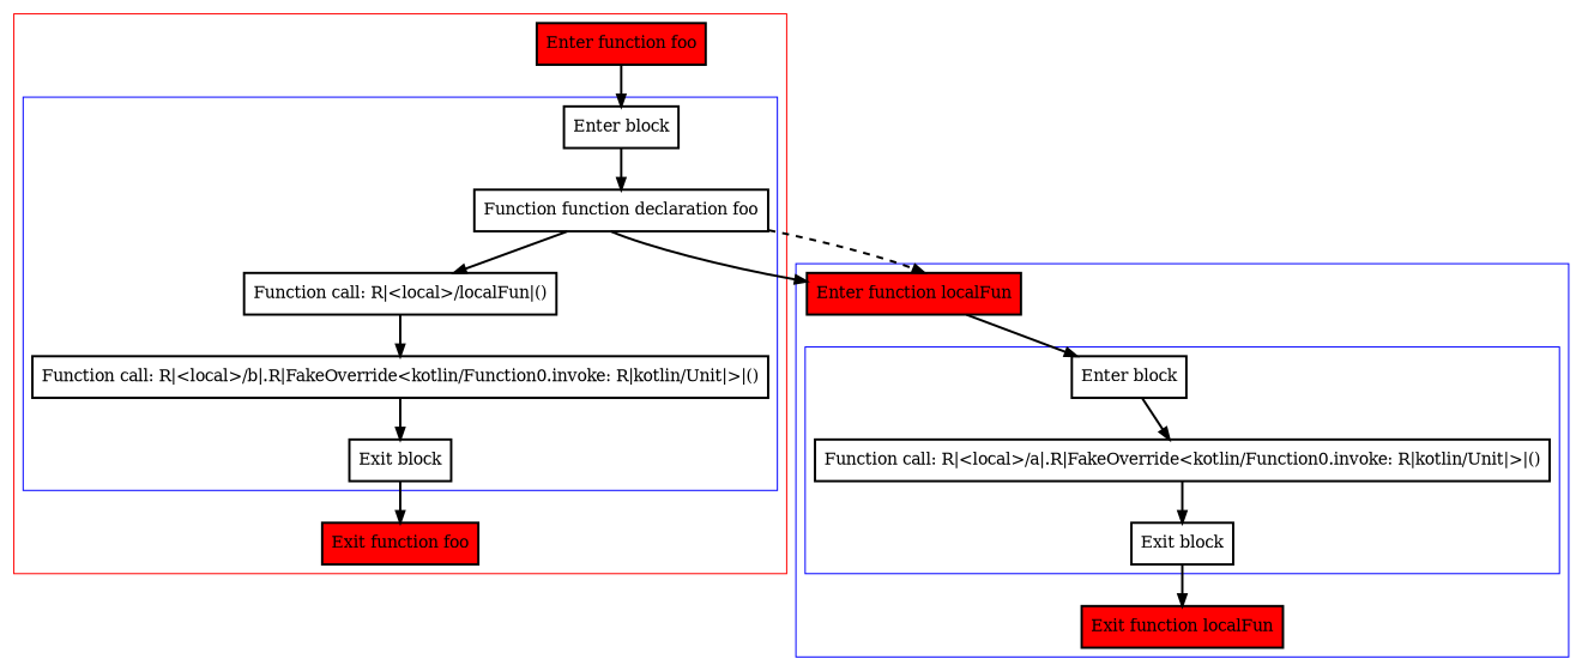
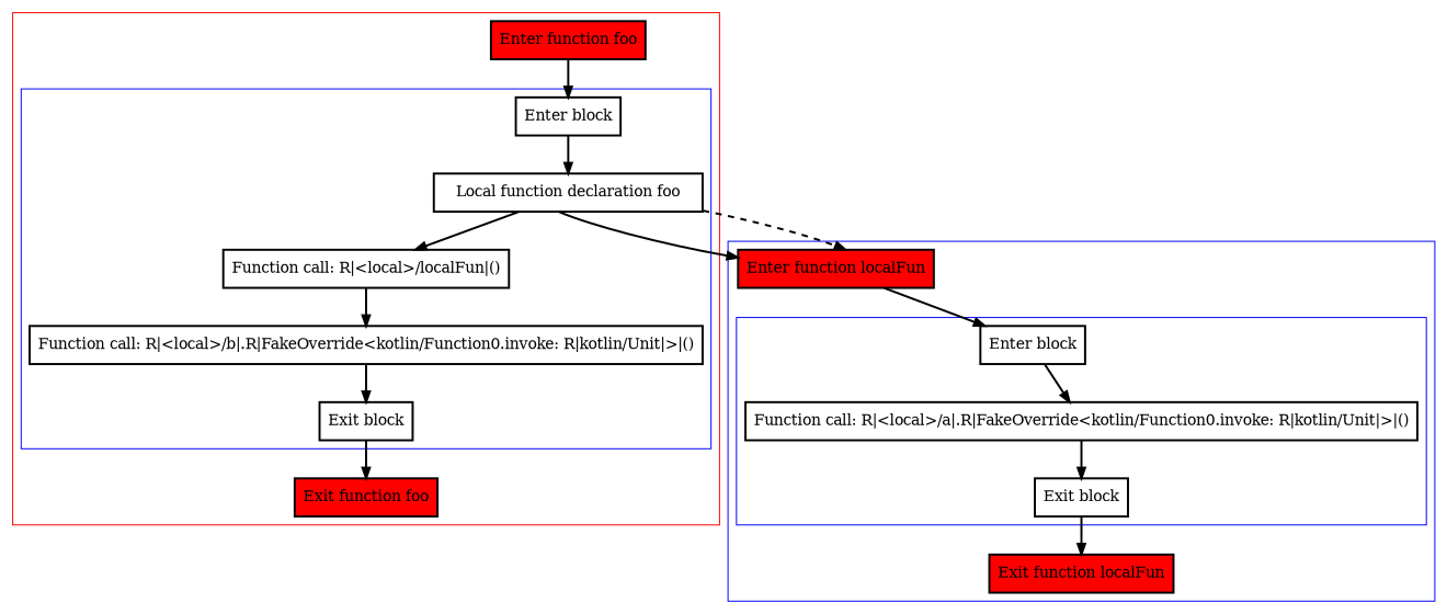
  digraph {
    nodesep=3
    node [penwidth=2 shape=box]
    edge [penwidth=2]
    n1 [label="Enter block"]
-   n2 [label="Function function declaration foo"]
+   n2 [label="Local function declaration foo"]
    n3 [label="Function call: R|<local>/localFun|()"]
    n4 [label="Function call: R|<local>/b|.R|FakeOverride<kotlin/Function0.invoke: R|kotlin/Unit|>|()"]
    n5 [label="Exit block"]
    n6 [fillcolor=red label="Enter function foo" style=filled]
    n7 [fillcolor=red label="Exit function foo" style=filled]
    n8 [label="Enter block"]
    n9 [label="Function call: R|<local>/a|.R|FakeOverride<kotlin/Function0.invoke: R|kotlin/Unit|>|()"]
    n10 [label="Exit block"]
    n11 [fillcolor=red label="Enter function localFun" style=filled]
    n12 [fillcolor=red label="Exit function localFun" style=filled]
    subgraph cluster_1 {
      color=red
      n6
      n7
      subgraph cluster_2 {
        color=blue
        n1
        n2
        n3
        n4
        n5
      }
    }
    subgraph cluster_3 {
      color=blue
      n11
      n12
      subgraph cluster_4 {
        color=blue
        n8
        n9
        n10
      }
    }
    n1 -> n2
    n2 -> n3
    n2 -> n11
    n2 -> n11 [style=dashed]
    n3 -> n4
    n4 -> n5
    n5 -> n7
    n6 -> n1
    n8 -> n9
    n9 -> n10
    n10 -> n12
    n11 -> n8
  }
